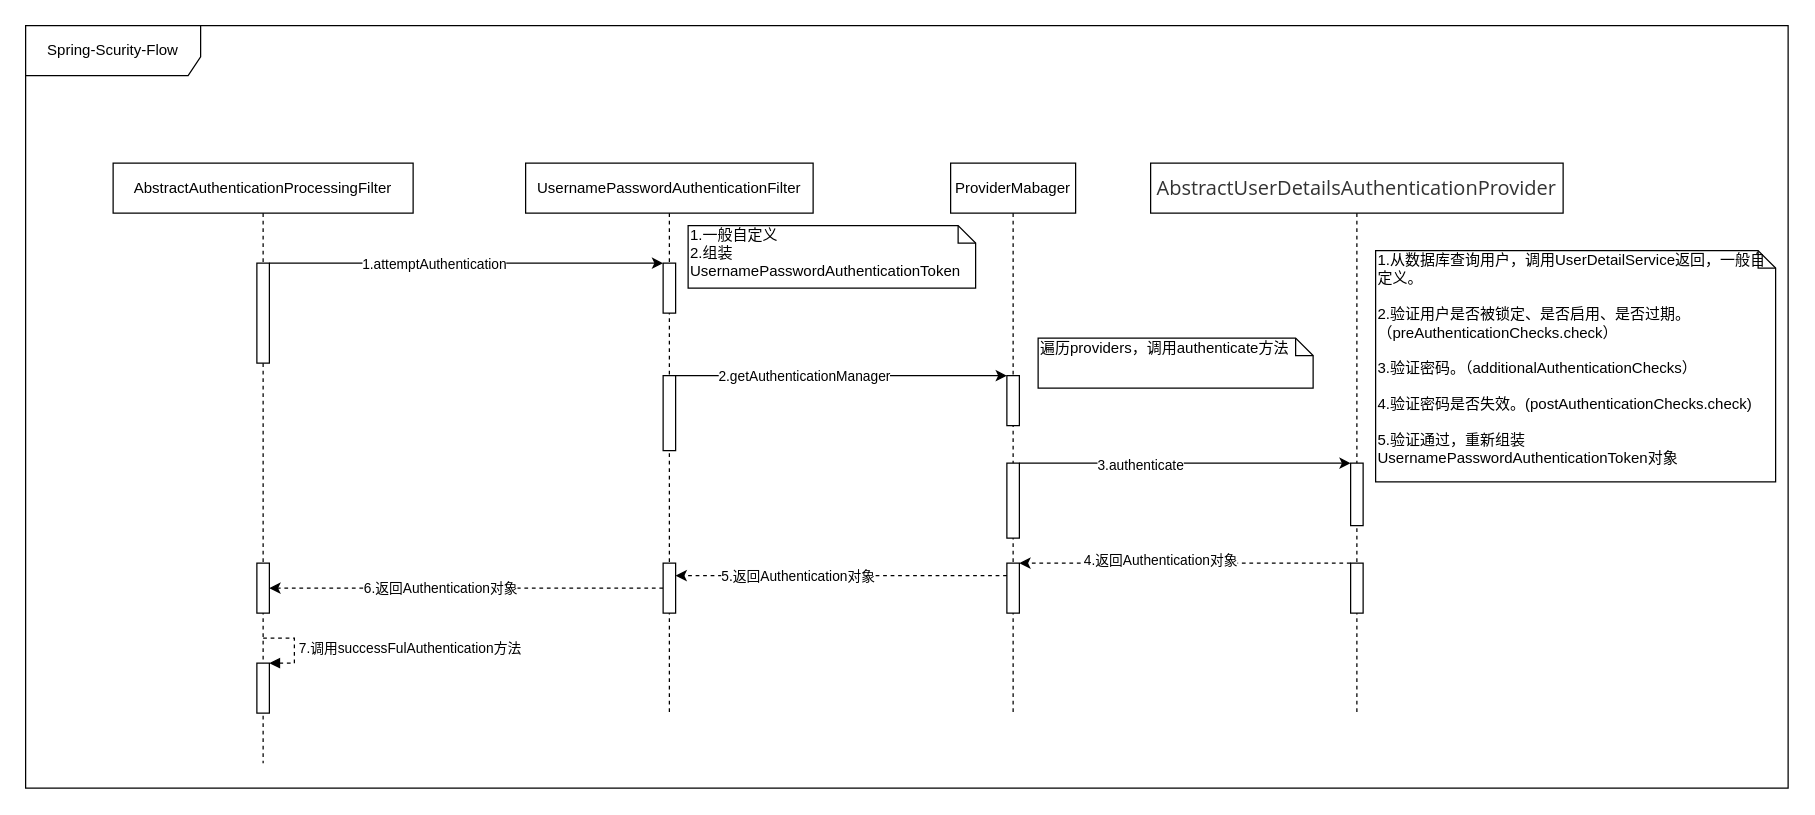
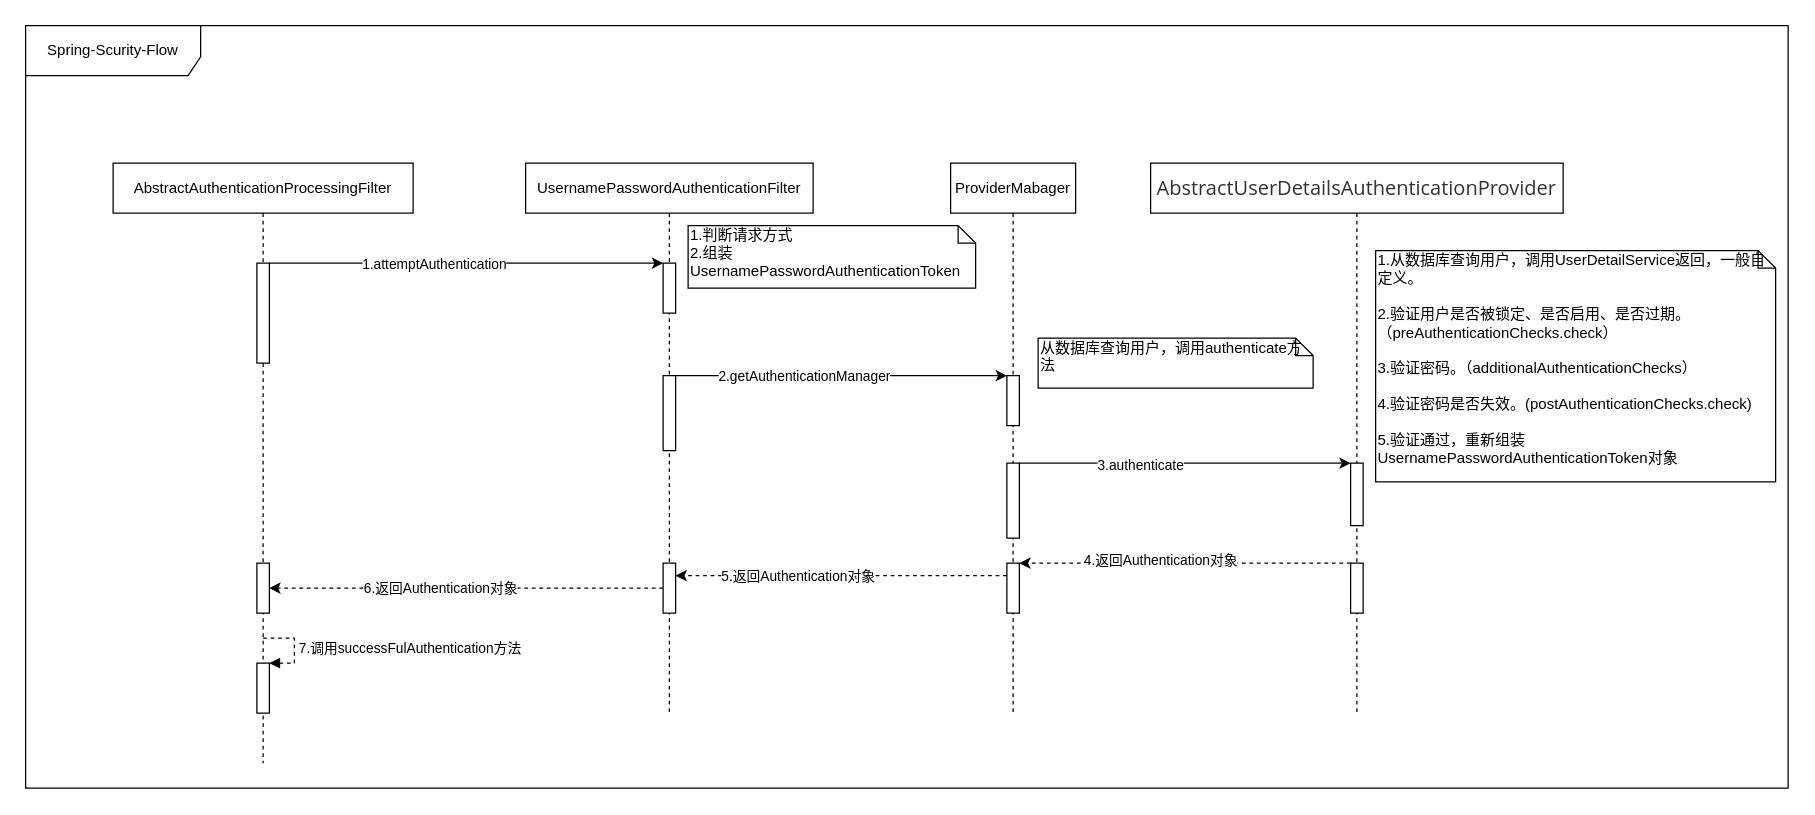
  <mxCell id="0" />
  <mxCell id="1" parent="0" />
  <mxCell id="2" value="Spring-Scurity-Flow" style="shape=umlFrame;whiteSpace=wrap;html=1;width=140;height=40;" vertex="1" parent="1"><mxGeometry y="20" width="1410" height="610" as="geometry" x="20" /></mxCell>
  <mxCell id="3" value="AbstractAuthenticationProcessingFilter" style="shape=umlLifeline;perimeter=lifelinePerimeter;whiteSpace=wrap;html=1;container=1;collapsible=0;recursiveResize=0;outlineConnect=0;" vertex="1" parent="1"><mxGeometry x="90" y="130" width="240" height="480" as="geometry" /></mxCell>
  <mxCell id="4" value="" style="html=1;points=[];perimeter=orthogonalPerimeter;" vertex="1" parent="3"><mxGeometry x="115" y="80" width="10" height="80" as="geometry" /></mxCell>
  <mxCell id="5" value="" style="html=1;points=[];perimeter=orthogonalPerimeter;" vertex="1" parent="3"><mxGeometry x="115" y="320" width="10" height="40" as="geometry" /></mxCell>
  <mxCell id="6" value="" style="html=1;points=[];perimeter=orthogonalPerimeter;" vertex="1" parent="3"><mxGeometry x="115" y="400" width="10" height="40" as="geometry" /></mxCell>
  <mxCell id="7" value="7.调用successFulAuthentication方法" style="edgeStyle=orthogonalEdgeStyle;html=1;align=left;spacingLeft=2;endArrow=block;rounded=0;entryX=1;entryY=0;dashed=1;" edge="1" target="6" parent="3"><mxGeometry relative="1" as="geometry"><mxPoint x="120" y="380" as="sourcePoint" /><Array as="points"><mxPoint x="145" y="380" /></Array></mxGeometry></mxCell>
  <mxCell id="8" value="UsernamePasswordAuthenticationFilter" style="shape=umlLifeline;perimeter=lifelinePerimeter;whiteSpace=wrap;html=1;container=1;collapsible=0;recursiveResize=0;outlineConnect=0;" vertex="1" parent="1"><mxGeometry x="420" y="130" width="230" height="440" as="geometry" /></mxCell>
  <mxCell id="9" value="" style="html=1;points=[];perimeter=orthogonalPerimeter;" vertex="1" parent="8"><mxGeometry x="110" y="80" width="10" height="40" as="geometry" /></mxCell>
  <mxCell id="10" value="" style="html=1;points=[];perimeter=orthogonalPerimeter;" vertex="1" parent="8"><mxGeometry x="110" y="170" width="10" height="60" as="geometry" /></mxCell>
  <mxCell id="11" value="" style="edgeStyle=orthogonalEdgeStyle;rounded=0;orthogonalLoop=1;jettySize=auto;html=1;" edge="1" parent="1" source="4" target="9"><mxGeometry relative="1" as="geometry"><Array as="points"><mxPoint x="380" y="210" /><mxPoint x="380" y="210" /></Array></mxGeometry></mxCell>
  <mxCell id="12" value="1.attemptAuthentication" style="edgeLabel;html=1;align=center;verticalAlign=middle;resizable=0;points=[];" vertex="1" connectable="0" parent="11"><mxGeometry x="0.048" y="-34" relative="1" as="geometry"><mxPoint x="-34" y="-34" as="offset" /></mxGeometry></mxCell>
  <mxCell id="13" value="ProviderMabager" style="shape=umlLifeline;perimeter=lifelinePerimeter;whiteSpace=wrap;html=1;container=1;collapsible=0;recursiveResize=0;outlineConnect=0;" vertex="1" parent="1"><mxGeometry x="760" y="130" width="100" height="440" as="geometry" /></mxCell>
  <mxCell id="14" value="" style="html=1;points=[];perimeter=orthogonalPerimeter;" vertex="1" parent="13"><mxGeometry x="45" y="170" width="10" height="40" as="geometry" /></mxCell>
  <mxCell id="15" value="" style="html=1;points=[];perimeter=orthogonalPerimeter;" vertex="1" parent="13"><mxGeometry x="45" y="320" width="10" height="40" as="geometry" /></mxCell>
  <mxCell id="16" value="" style="edgeStyle=orthogonalEdgeStyle;rounded=0;orthogonalLoop=1;jettySize=auto;html=1;" edge="1" parent="1" source="10" target="14"><mxGeometry relative="1" as="geometry"><Array as="points"><mxPoint x="670" y="300" /><mxPoint x="670" y="300" /></Array></mxGeometry></mxCell>
  <mxCell id="17" value="2.getAuthenticationManager" style="edgeLabel;html=1;align=center;verticalAlign=middle;resizable=0;points=[];" vertex="1" connectable="0" parent="16"><mxGeometry x="-0.019" y="-28" relative="1" as="geometry"><mxPoint x="-28" y="-28" as="offset" /></mxGeometry></mxCell>
  <mxCell id="18" value="" style="edgeStyle=orthogonalEdgeStyle;rounded=0;orthogonalLoop=1;jettySize=auto;html=1;" edge="1" parent="1" source="20" target="22"><mxGeometry relative="1" as="geometry"><Array as="points"><mxPoint x="860" y="370" /><mxPoint x="860" y="370" /></Array></mxGeometry></mxCell>
  <mxCell id="19" value="3.authenticate" style="edgeLabel;html=1;align=center;verticalAlign=middle;resizable=0;points=[];" vertex="1" connectable="0" parent="18"><mxGeometry x="-0.275" y="-1" relative="1" as="geometry"><mxPoint as="offset" /></mxGeometry></mxCell>
  <mxCell id="20" value="" style="html=1;points=[];perimeter=orthogonalPerimeter;" vertex="1" parent="1"><mxGeometry x="805" y="370" width="10" height="60" as="geometry" /></mxCell>
  <mxCell id="21" value="&lt;span style=&quot;color: rgb(51 , 51 , 51) ; font-family: &amp;#34;open sans&amp;#34; , &amp;#34;clear sans&amp;#34; , &amp;#34;helvetica neue&amp;#34; , &amp;#34;helvetica&amp;#34; , &amp;#34;arial&amp;#34; , sans-serif ; font-size: 16px ; font-style: normal ; font-weight: 400 ; letter-spacing: normal ; text-align: left ; text-indent: 0px ; text-transform: none ; word-spacing: 0px ; background-color: rgb(255 , 255 , 255) ; display: inline ; float: none&quot;&gt;AbstractUserDetailsAuthenticationProvider&lt;/span&gt;" style="shape=umlLifeline;perimeter=lifelinePerimeter;whiteSpace=wrap;html=1;container=1;collapsible=0;recursiveResize=0;outlineConnect=0;" vertex="1" parent="1"><mxGeometry x="920" y="130" width="330" height="440" as="geometry" /></mxCell>
  <mxCell id="22" value="" style="html=1;points=[];perimeter=orthogonalPerimeter;" vertex="1" parent="21"><mxGeometry x="160" y="240" width="10" height="50" as="geometry" /></mxCell>
  <mxCell id="23" value="" style="html=1;points=[];perimeter=orthogonalPerimeter;" vertex="1" parent="21"><mxGeometry x="160" y="320" width="10" height="40" as="geometry" /></mxCell>
  <mxCell id="24" value="" style="edgeStyle=orthogonalEdgeStyle;rounded=0;orthogonalLoop=1;jettySize=auto;html=1;dashed=1;" edge="1" parent="1" source="23" target="15"><mxGeometry relative="1" as="geometry"><Array as="points"><mxPoint x="980" y="450" /><mxPoint x="980" y="450" /></Array></mxGeometry></mxCell>
  <mxCell id="25" value="4.返回" style="edgeLabel;html=1;align=center;verticalAlign=middle;resizable=0;points=[];" vertex="1" connectable="0" parent="24"><mxGeometry x="0.313" y="-2" relative="1" as="geometry"><mxPoint as="offset" /></mxGeometry></mxCell>
  <mxCell id="26" value="4.返回Authentication对象" style="edgeLabel;html=1;align=center;verticalAlign=middle;resizable=0;points=[];" vertex="1" connectable="0" parent="24"><mxGeometry x="0.155" y="-3" relative="1" as="geometry"><mxPoint as="offset" /></mxGeometry></mxCell>
  <mxCell id="27" value="" style="edgeStyle=orthogonalEdgeStyle;rounded=0;orthogonalLoop=1;jettySize=auto;html=1;dashed=1;" edge="1" parent="1" source="29" target="5"><mxGeometry relative="1" as="geometry"><Array as="points"><mxPoint x="280" y="470" /><mxPoint x="280" y="470" /></Array></mxGeometry></mxCell>
  <mxCell id="28" value="6.返回Authentication对象" style="edgeLabel;html=1;align=center;verticalAlign=middle;resizable=0;points=[];" vertex="1" connectable="0" parent="27"><mxGeometry x="0.206" y="-11" relative="1" as="geometry"><mxPoint x="11" y="10" as="offset" /></mxGeometry></mxCell>
  <mxCell id="29" value="" style="html=1;points=[];perimeter=orthogonalPerimeter;" vertex="1" parent="1"><mxGeometry x="530" y="450" width="10" height="40" as="geometry" /></mxCell>
  <mxCell id="30" value="" style="edgeStyle=orthogonalEdgeStyle;rounded=0;orthogonalLoop=1;jettySize=auto;html=1;dashed=1;" edge="1" parent="1" source="15" target="29"><mxGeometry relative="1" as="geometry"><Array as="points"><mxPoint x="730" y="460" /><mxPoint x="730" y="460" /></Array></mxGeometry></mxCell>
  <mxCell id="31" value="5.返回Authentication对象" style="edgeLabel;html=1;align=center;verticalAlign=middle;resizable=0;points=[];" vertex="1" connectable="0" parent="30"><mxGeometry x="0.472" y="-27" relative="1" as="geometry"><mxPoint x="27" y="27" as="offset" /></mxGeometry></mxCell>
- <mxCell id="32" value="&lt;div&gt;1.一般自定义&lt;/div&gt;&lt;div&gt;2.组装UsernamePasswordAuthenticationToken&lt;br&gt;&lt;/div&gt;" style="shape=note;whiteSpace=wrap;html=1;size=14;verticalAlign=top;align=left;spacingTop=-6;" vertex="1" parent="1"><mxGeometry x="550" y="180" width="230" height="50" as="geometry" /></mxCell>
- <mxCell id="33" value="遍历providers，调用authenticate方法" style="shape=note;whiteSpace=wrap;html=1;size=14;verticalAlign=top;align=left;spacingTop=-6;" vertex="1" parent="1"><mxGeometry x="830" y="270" width="220" height="40" as="geometry" /></mxCell>
+ <mxCell id="32" value="&lt;div&gt;1.判断请求方式&lt;/div&gt;&lt;div&gt;2.组装UsernamePasswordAuthenticationToken&lt;br&gt;&lt;/div&gt;" style="shape=note;whiteSpace=wrap;html=1;size=14;verticalAlign=top;align=left;spacingTop=-6;" vertex="1" parent="1"><mxGeometry x="550" y="180" width="230" height="50" as="geometry" /></mxCell>
+ <mxCell id="33" value="从数据库查询用户，调用authenticate方法" style="shape=note;whiteSpace=wrap;html=1;size=14;verticalAlign=top;align=left;spacingTop=-6;" vertex="1" parent="1"><mxGeometry x="830" y="270" width="220" height="40" as="geometry" /></mxCell>
  <mxCell id="34" value="&lt;div&gt;1.从数据库查询用户，调用UserDetailService返回，一般自定义。&lt;/div&gt;&lt;div&gt;&lt;br&gt;&lt;/div&gt;&lt;div&gt;2.验证用户是否被锁定、是否启用、是否过期。（preAuthenticationChecks.check）&lt;/div&gt;&lt;div&gt;&lt;br&gt;&lt;/div&gt;&lt;div&gt;3.验证密码。（additionalAuthenticationChecks）&lt;/div&gt;&lt;div&gt;&lt;br&gt;&lt;/div&gt;&lt;div&gt;4.验证密码是否失效。(postAuthenticationChecks.check)&lt;/div&gt;&lt;div&gt;&lt;br&gt;&lt;/div&gt;&lt;div&gt;5.验证通过，重新组装UsernamePasswordAuthenticationToken对象&lt;/div&gt;" style="shape=note;whiteSpace=wrap;html=1;size=14;verticalAlign=top;align=left;spacingTop=-6;" vertex="1" parent="1"><mxGeometry x="1100" y="200" width="320" height="185" as="geometry" /></mxCell>
